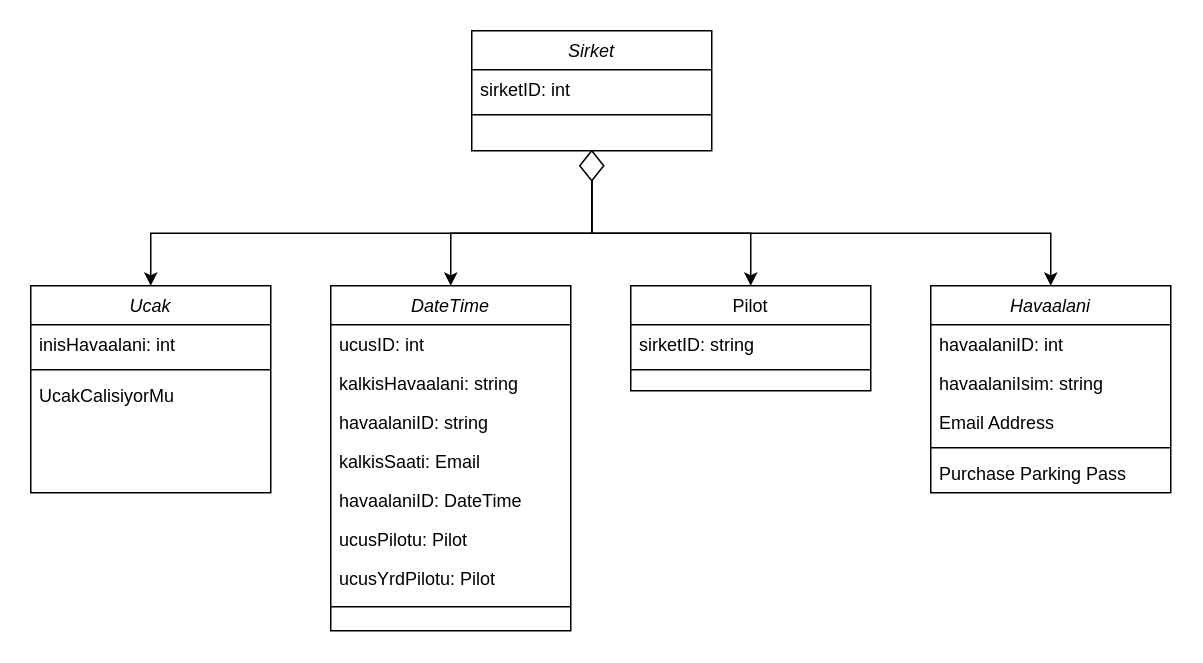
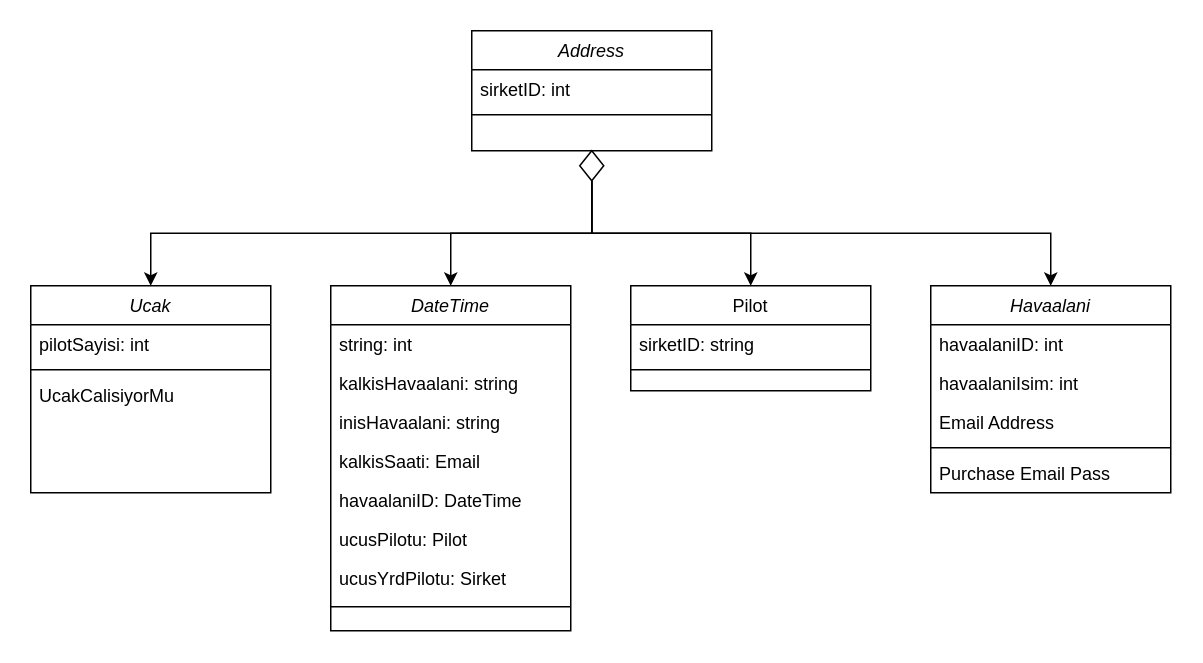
  <mxCell id="0" />
  <mxCell id="1" parent="0" />
  <mxCell id="2" value="DateTime" style="swimlane;fontStyle=2;align=center;verticalAlign=top;childLayout=stackLayout;horizontal=1;startSize=26;horizontalStack=0;resizeParent=1;resizeLast=0;collapsible=1;marginBottom=0;rounded=0;shadow=0;strokeWidth=1;" parent="1" vertex="1"><mxGeometry x="220" y="190" width="160" height="230" as="geometry"><mxRectangle x="230" y="140" width="160" height="26" as="alternateBounds" /></mxGeometry></mxCell>
- <mxCell id="3" value="ucusID: int" style="text;align=left;verticalAlign=top;spacingLeft=4;spacingRight=4;overflow=hidden;rotatable=0;points=[[0,0.5],[1,0.5]];portConstraint=eastwest;" parent="2" vertex="1"><mxGeometry y="26" width="160" height="26" as="geometry" /></mxCell>
+ <mxCell id="3" value="string: int" style="text;align=left;verticalAlign=top;spacingLeft=4;spacingRight=4;overflow=hidden;rotatable=0;points=[[0,0.5],[1,0.5]];portConstraint=eastwest;" parent="2" vertex="1"><mxGeometry y="26" width="160" height="26" as="geometry" /></mxCell>
  <mxCell id="4" value="kalkisHavaalani: string" style="text;align=left;verticalAlign=top;spacingLeft=4;spacingRight=4;overflow=hidden;rotatable=0;points=[[0,0.5],[1,0.5]];portConstraint=eastwest;rounded=0;shadow=0;html=0;" parent="2" vertex="1"><mxGeometry y="52" width="160" height="26" as="geometry" /></mxCell>
- <mxCell id="5" value="havaalaniID: string" style="text;align=left;verticalAlign=top;spacingLeft=4;spacingRight=4;overflow=hidden;rotatable=0;points=[[0,0.5],[1,0.5]];portConstraint=eastwest;rounded=0;shadow=0;html=0;" parent="2" vertex="1"><mxGeometry y="78" width="160" height="26" as="geometry" /></mxCell>
+ <mxCell id="5" value="inisHavaalani: string" style="text;align=left;verticalAlign=top;spacingLeft=4;spacingRight=4;overflow=hidden;rotatable=0;points=[[0,0.5],[1,0.5]];portConstraint=eastwest;rounded=0;shadow=0;html=0;" parent="2" vertex="1"><mxGeometry y="78" width="160" height="26" as="geometry" /></mxCell>
  <mxCell id="6" value="kalkisSaati: Email" style="text;align=left;verticalAlign=top;spacingLeft=4;spacingRight=4;overflow=hidden;rotatable=0;points=[[0,0.5],[1,0.5]];portConstraint=eastwest;rounded=0;shadow=0;html=0;" vertex="1" parent="2"><mxGeometry y="104" width="160" height="26" as="geometry" /></mxCell>
  <mxCell id="7" value="havaalaniID: DateTime" style="text;align=left;verticalAlign=top;spacingLeft=4;spacingRight=4;overflow=hidden;rotatable=0;points=[[0,0.5],[1,0.5]];portConstraint=eastwest;rounded=0;shadow=0;html=0;" vertex="1" parent="2"><mxGeometry y="130" width="160" height="26" as="geometry" /></mxCell>
  <mxCell id="8" value="ucusPilotu: Pilot" style="text;align=left;verticalAlign=top;spacingLeft=4;spacingRight=4;overflow=hidden;rotatable=0;points=[[0,0.5],[1,0.5]];portConstraint=eastwest;rounded=0;shadow=0;html=0;" vertex="1" parent="2"><mxGeometry y="156" width="160" height="26" as="geometry" /></mxCell>
- <mxCell id="9" value="ucusYrdPilotu: Pilot" style="text;align=left;verticalAlign=top;spacingLeft=4;spacingRight=4;overflow=hidden;rotatable=0;points=[[0,0.5],[1,0.5]];portConstraint=eastwest;rounded=0;shadow=0;html=0;" vertex="1" parent="2"><mxGeometry y="182" width="160" height="26" as="geometry" /></mxCell>
+ <mxCell id="9" value="ucusYrdPilotu: Sirket" style="text;align=left;verticalAlign=top;spacingLeft=4;spacingRight=4;overflow=hidden;rotatable=0;points=[[0,0.5],[1,0.5]];portConstraint=eastwest;rounded=0;shadow=0;html=0;" vertex="1" parent="2"><mxGeometry y="182" width="160" height="26" as="geometry" /></mxCell>
  <mxCell id="10" value="" style="line;html=1;strokeWidth=1;align=left;verticalAlign=middle;spacingTop=-1;spacingLeft=3;spacingRight=3;rotatable=0;labelPosition=right;points=[];portConstraint=eastwest;" parent="2" vertex="1"><mxGeometry y="208" width="160" height="12" as="geometry" /></mxCell>
  <mxCell id="11" value="Ucak" style="swimlane;fontStyle=2;align=center;verticalAlign=top;childLayout=stackLayout;horizontal=1;startSize=26;horizontalStack=0;resizeParent=1;resizeLast=0;collapsible=1;marginBottom=0;rounded=0;shadow=0;strokeWidth=1;" vertex="1" parent="1"><mxGeometry x="20" y="190" width="160" height="138" as="geometry"><mxRectangle x="230" y="140" width="160" height="26" as="alternateBounds" /></mxGeometry></mxCell>
- <mxCell id="12" value="inisHavaalani: int" style="text;align=left;verticalAlign=top;spacingLeft=4;spacingRight=4;overflow=hidden;rotatable=0;points=[[0,0.5],[1,0.5]];portConstraint=eastwest;rounded=0;shadow=0;html=0;" vertex="1" parent="11"><mxGeometry y="26" width="160" height="26" as="geometry" /></mxCell>
+ <mxCell id="12" value="pilotSayisi: int" style="text;align=left;verticalAlign=top;spacingLeft=4;spacingRight=4;overflow=hidden;rotatable=0;points=[[0,0.5],[1,0.5]];portConstraint=eastwest;rounded=0;shadow=0;html=0;" vertex="1" parent="11"><mxGeometry y="26" width="160" height="26" as="geometry" /></mxCell>
  <mxCell id="13" value="" style="line;html=1;strokeWidth=1;align=left;verticalAlign=middle;spacingTop=-1;spacingLeft=3;spacingRight=3;rotatable=0;labelPosition=right;points=[];portConstraint=eastwest;" vertex="1" parent="11"><mxGeometry y="52" width="160" height="8" as="geometry" /></mxCell>
  <mxCell id="14" value="UcakCalisiyorMu" style="text;align=left;verticalAlign=top;spacingLeft=4;spacingRight=4;overflow=hidden;rotatable=0;points=[[0,0.5],[1,0.5]];portConstraint=eastwest;" vertex="1" parent="11"><mxGeometry y="60" width="160" height="26" as="geometry" /></mxCell>
- <mxCell id="15" value="Sirket" style="swimlane;fontStyle=2;align=center;verticalAlign=top;childLayout=stackLayout;horizontal=1;startSize=26;horizontalStack=0;resizeParent=1;resizeLast=0;collapsible=1;marginBottom=0;rounded=0;shadow=0;strokeWidth=1;" vertex="1" parent="1"><mxGeometry x="314" y="20" width="160" height="80" as="geometry"><mxRectangle x="230" y="140" width="160" height="26" as="alternateBounds" /></mxGeometry></mxCell>
+ <mxCell id="15" value="Address" style="swimlane;fontStyle=2;align=center;verticalAlign=top;childLayout=stackLayout;horizontal=1;startSize=26;horizontalStack=0;resizeParent=1;resizeLast=0;collapsible=1;marginBottom=0;rounded=0;shadow=0;strokeWidth=1;" vertex="1" parent="1"><mxGeometry x="314" y="20" width="160" height="80" as="geometry"><mxRectangle x="230" y="140" width="160" height="26" as="alternateBounds" /></mxGeometry></mxCell>
  <mxCell id="16" value="sirketID: int" style="text;align=left;verticalAlign=top;spacingLeft=4;spacingRight=4;overflow=hidden;rotatable=0;points=[[0,0.5],[1,0.5]];portConstraint=eastwest;" vertex="1" parent="15"><mxGeometry y="26" width="160" height="26" as="geometry" /></mxCell>
  <mxCell id="17" value="" style="line;html=1;strokeWidth=1;align=left;verticalAlign=middle;spacingTop=-1;spacingLeft=3;spacingRight=3;rotatable=0;labelPosition=right;points=[];portConstraint=eastwest;" vertex="1" parent="15"><mxGeometry y="52" width="160" height="8" as="geometry" /></mxCell>
  <mxCell id="18" value="Havaalani&#10;" style="swimlane;fontStyle=2;align=center;verticalAlign=top;childLayout=stackLayout;horizontal=1;startSize=26;horizontalStack=0;resizeParent=1;resizeLast=0;collapsible=1;marginBottom=0;rounded=0;shadow=0;strokeWidth=1;" vertex="1" parent="1"><mxGeometry x="620" y="190" width="160" height="138" as="geometry"><mxRectangle x="230" y="140" width="160" height="26" as="alternateBounds" /></mxGeometry></mxCell>
  <mxCell id="19" value="havaalaniID: int" style="text;align=left;verticalAlign=top;spacingLeft=4;spacingRight=4;overflow=hidden;rotatable=0;points=[[0,0.5],[1,0.5]];portConstraint=eastwest;" vertex="1" parent="18"><mxGeometry y="26" width="160" height="26" as="geometry" /></mxCell>
- <mxCell id="20" value="havaalaniIsim: string" style="text;align=left;verticalAlign=top;spacingLeft=4;spacingRight=4;overflow=hidden;rotatable=0;points=[[0,0.5],[1,0.5]];portConstraint=eastwest;rounded=0;shadow=0;html=0;" vertex="1" parent="18"><mxGeometry y="52" width="160" height="26" as="geometry" /></mxCell>
+ <mxCell id="20" value="havaalaniIsim: int" style="text;align=left;verticalAlign=top;spacingLeft=4;spacingRight=4;overflow=hidden;rotatable=0;points=[[0,0.5],[1,0.5]];portConstraint=eastwest;rounded=0;shadow=0;html=0;" vertex="1" parent="18"><mxGeometry y="52" width="160" height="26" as="geometry" /></mxCell>
  <mxCell id="21" value="Email Address" style="text;align=left;verticalAlign=top;spacingLeft=4;spacingRight=4;overflow=hidden;rotatable=0;points=[[0,0.5],[1,0.5]];portConstraint=eastwest;rounded=0;shadow=0;html=0;" vertex="1" parent="18"><mxGeometry y="78" width="160" height="26" as="geometry" /></mxCell>
  <mxCell id="22" value="" style="line;html=1;strokeWidth=1;align=left;verticalAlign=middle;spacingTop=-1;spacingLeft=3;spacingRight=3;rotatable=0;labelPosition=right;points=[];portConstraint=eastwest;" vertex="1" parent="18"><mxGeometry y="104" width="160" height="8" as="geometry" /></mxCell>
- <mxCell id="23" value="Purchase Parking Pass" style="text;align=left;verticalAlign=top;spacingLeft=4;spacingRight=4;overflow=hidden;rotatable=0;points=[[0,0.5],[1,0.5]];portConstraint=eastwest;" vertex="1" parent="18"><mxGeometry y="112" width="160" height="26" as="geometry" /></mxCell>
+ <mxCell id="23" value="Purchase Email Pass" style="text;align=left;verticalAlign=top;spacingLeft=4;spacingRight=4;overflow=hidden;rotatable=0;points=[[0,0.5],[1,0.5]];portConstraint=eastwest;" vertex="1" parent="18"><mxGeometry y="112" width="160" height="26" as="geometry" /></mxCell>
  <mxCell id="24" value="Pilot" style="swimlane;fontStyle=0;align=center;verticalAlign=top;childLayout=stackLayout;horizontal=1;startSize=26;horizontalStack=0;resizeParent=1;resizeLast=0;collapsible=1;marginBottom=0;rounded=0;shadow=0;strokeWidth=1;" vertex="1" parent="1"><mxGeometry x="420" y="190" width="160" height="70" as="geometry"><mxRectangle x="230" y="140" width="160" height="26" as="alternateBounds" /></mxGeometry></mxCell>
  <mxCell id="25" value="sirketID: string" style="text;align=left;verticalAlign=top;spacingLeft=4;spacingRight=4;overflow=hidden;rotatable=0;points=[[0,0.5],[1,0.5]];portConstraint=eastwest;" vertex="1" parent="24"><mxGeometry y="26" width="160" height="26" as="geometry" /></mxCell>
  <mxCell id="26" value="" style="line;html=1;strokeWidth=1;align=left;verticalAlign=middle;spacingTop=-1;spacingLeft=3;spacingRight=3;rotatable=0;labelPosition=right;points=[];portConstraint=eastwest;" vertex="1" parent="24"><mxGeometry y="52" width="160" height="8" as="geometry" /></mxCell>
  <mxCell id="27" style="edgeStyle=orthogonalEdgeStyle;rounded=0;orthogonalLoop=1;jettySize=auto;html=1;exitX=0.5;exitY=1;exitDx=0;exitDy=0;entryX=0.5;entryY=0;entryDx=0;entryDy=0;" edge="1" parent="1" source="31" target="11"><mxGeometry relative="1" as="geometry" /></mxCell>
  <mxCell id="28" style="edgeStyle=orthogonalEdgeStyle;rounded=0;orthogonalLoop=1;jettySize=auto;html=1;exitX=0.5;exitY=1;exitDx=0;exitDy=0;entryX=0.5;entryY=0;entryDx=0;entryDy=0;" edge="1" parent="1" source="31" target="2"><mxGeometry relative="1" as="geometry" /></mxCell>
  <mxCell id="29" style="edgeStyle=orthogonalEdgeStyle;rounded=0;orthogonalLoop=1;jettySize=auto;html=1;exitX=0.5;exitY=1;exitDx=0;exitDy=0;entryX=0.5;entryY=0;entryDx=0;entryDy=0;" edge="1" parent="1" source="31" target="24"><mxGeometry relative="1" as="geometry" /></mxCell>
  <mxCell id="30" style="edgeStyle=orthogonalEdgeStyle;rounded=0;orthogonalLoop=1;jettySize=auto;html=1;exitX=0.5;exitY=1;exitDx=0;exitDy=0;entryX=0.5;entryY=0;entryDx=0;entryDy=0;" edge="1" parent="1" source="31" target="18"><mxGeometry relative="1" as="geometry" /></mxCell>
  <mxCell id="31" value="" style="rhombus;whiteSpace=wrap;html=1;" vertex="1" parent="1"><mxGeometry x="386" y="100" width="16" height="20" as="geometry" /></mxCell>
